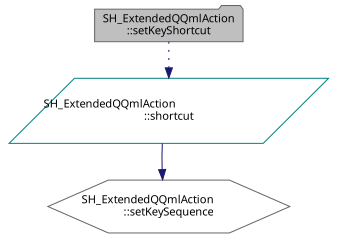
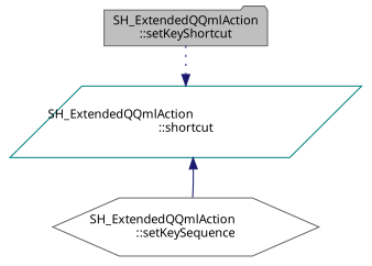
  digraph {
    rankdir=TB
    node [color=gray40 fontname=Verdana fontsize=11]
    edge [color=midnightblue fontname=Verdana fontsize=11 labelfontname=Verdana labelfontsize=11]
    n1 [fillcolor=grey75 fontcolor=black height=0.2 label="SH_ExtendedQQmlAction\l::setKeyShortcut" shape=folder style=filled width=0.4]
    n2 [color=teal height=0.2 label="SH_ExtendedQQmlAction\l::shortcut" shape=parallelogram width=0.4]
    n3 [height=0.2 label="SH_ExtendedQQmlAction\l::setKeySequence" shape=hexagon width=0.4]
    n1 -> n2 [style=dotted]
-   n2 -> n3 [style=solid]
+   n3 -> n2 [style=solid]
  }
